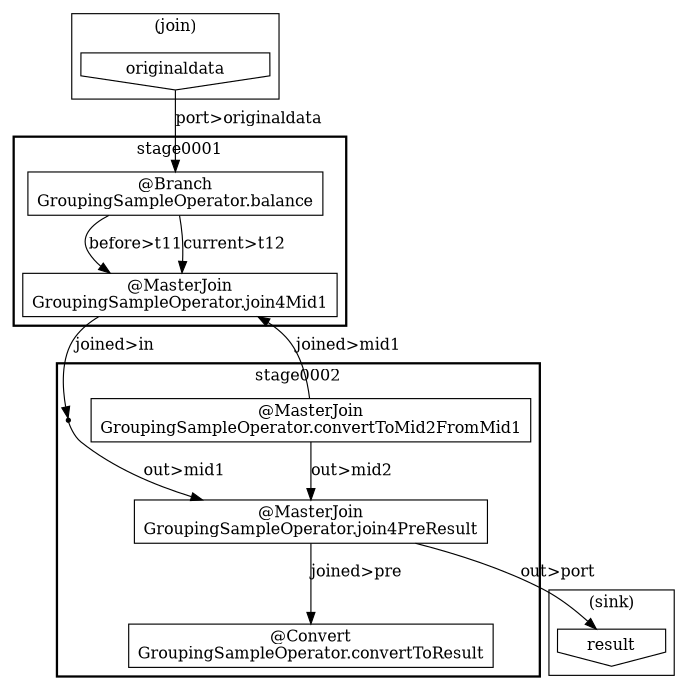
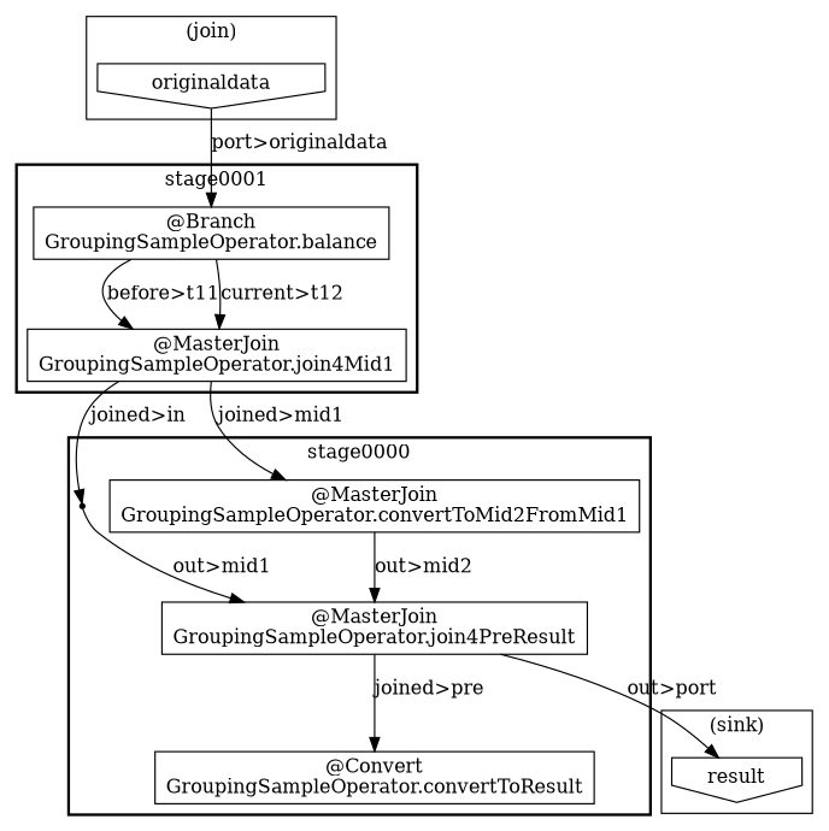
  digraph {
    node [shape=box]
    n1 [label="@Branch\nGroupingSampleOperator.balance"]
    n2 [label="@MasterJoin\nGroupingSampleOperator.join4Mid1"]
    n3 [label=originaldata shape=invhouse]
    n4 [label=result shape=invhouse]
    n5 [label="@MasterJoin\nGroupingSampleOperator.join4PreResult"]
    n6 [label="@Convert\nGroupingSampleOperator.convertToResult"]
    n7 [label="@MasterJoin\nGroupingSampleOperator.convertToMid2FromMid1"]
    "922cdd0e-1a6a-4d0b-b40b-53d486fb880e" [shape=point]
    subgraph cluster_1 {
      label=stage0001
      style=bold
      n1
      n2
    }
    subgraph cluster_2 {
      label="(join)"
      n3
    }
    subgraph cluster_3 {
      label="(sink)"
      n4
    }
    subgraph cluster_4 {
-     label=stage0002
+     label=stage0000
      style=bold
      n5
      n6
      n7
      "922cdd0e-1a6a-4d0b-b40b-53d486fb880e"
    }
    n1 -> n2 [label="before>t11"]
    n1 -> n2 [label="current>t12"]
-   n7 -> n2 [label="joined>mid1"]
+   n2 -> n7 [label="joined>mid1"]
    n2 -> "922cdd0e-1a6a-4d0b-b40b-53d486fb880e" [label="joined>in"]
    n3 -> n1 [label="port>originaldata"]
    n5 -> n4 [label="out>port"]
    n5 -> n6 [label="joined>pre"]
    n7 -> n5 [label="out>mid2"]
    "922cdd0e-1a6a-4d0b-b40b-53d486fb880e" -> n5 [label="out>mid1"]
  }
